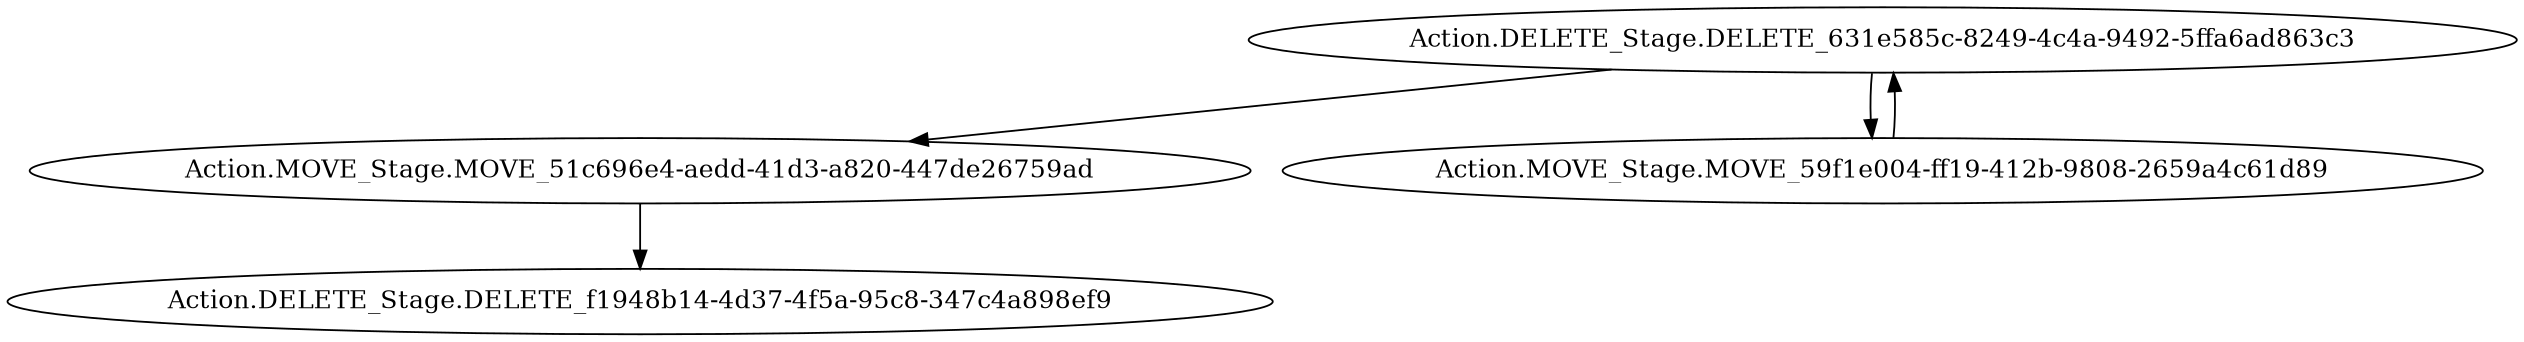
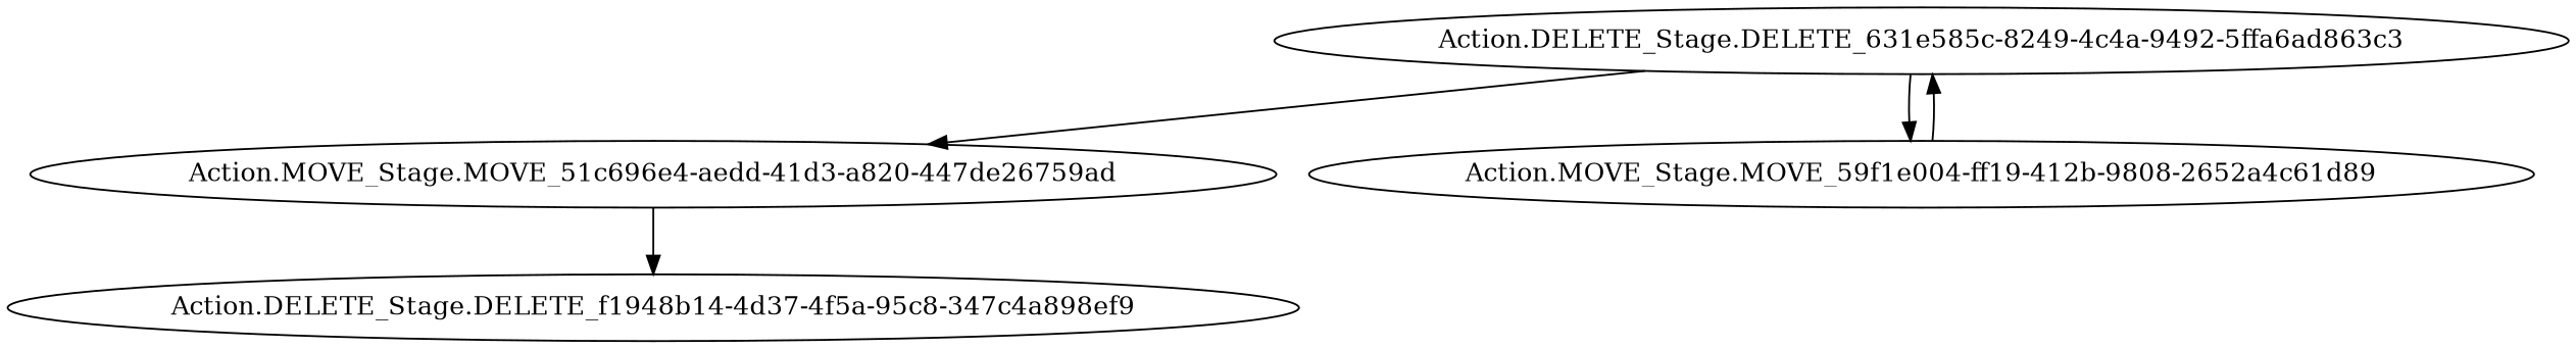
  strict digraph {
    "Action.MOVE_Stage.MOVE_51c696e4-aedd-41d3-a820-447de26759ad"
    "Action.DELETE_Stage.DELETE_f1948b14-4d37-4f5a-95c8-347c4a898ef9"
    "Action.DELETE_Stage.DELETE_631e585c-8249-4c4a-9492-5ffa6ad863c3"
-   "Action.MOVE_Stage.MOVE_59f1e004-ff19-412b-9808-2652a4c61d89" [label="Action.MOVE_Stage.MOVE_59f1e004-ff19-412b-9808-2659a4c61d89"]
+   "Action.MOVE_Stage.MOVE_59f1e004-ff19-412b-9808-2652a4c61d89"
    "Action.MOVE_Stage.MOVE_51c696e4-aedd-41d3-a820-447de26759ad" -> "Action.DELETE_Stage.DELETE_f1948b14-4d37-4f5a-95c8-347c4a898ef9"
    "Action.DELETE_Stage.DELETE_631e585c-8249-4c4a-9492-5ffa6ad863c3" -> "Action.MOVE_Stage.MOVE_51c696e4-aedd-41d3-a820-447de26759ad"
    "Action.DELETE_Stage.DELETE_631e585c-8249-4c4a-9492-5ffa6ad863c3" -> "Action.MOVE_Stage.MOVE_59f1e004-ff19-412b-9808-2652a4c61d89"
    "Action.MOVE_Stage.MOVE_59f1e004-ff19-412b-9808-2652a4c61d89" -> "Action.DELETE_Stage.DELETE_631e585c-8249-4c4a-9492-5ffa6ad863c3"
  }
